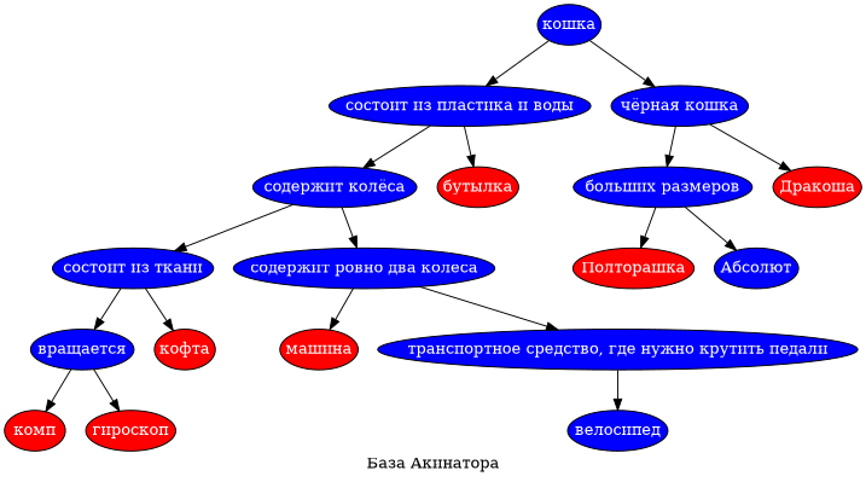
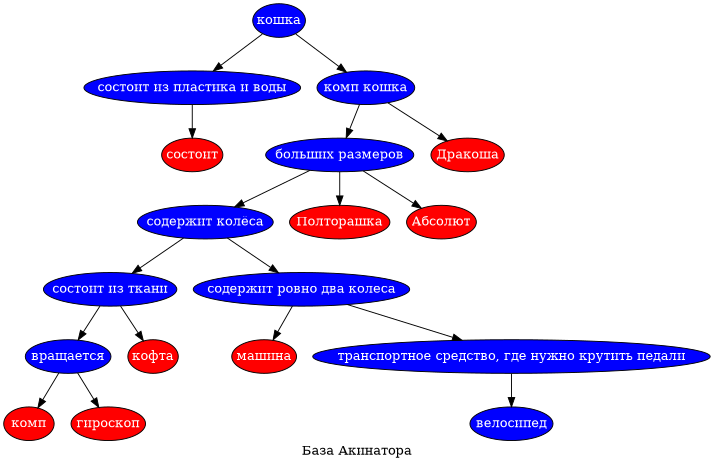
  digraph {
    label="База Акинатора"
    rankdir=TB
    node [fillcolor=blue fontcolor="#FFFFFF" margin=0.01 shape=ellipse style=filled]
    n1 [label="кошка"]
    n2 [label="состоит из пластика и воды"]
-   n3 [label="чёрная кошка"]
+   n3 [label="комп кошка"]
    n4 [label="содержит колёса"]
-   n5 [fillcolor=red label="бутылка"]
+   n5 [fillcolor=red label="состоит"]
    n6 [label="больших размеров"]
    n7 [fillcolor=red label="Дракоша"]
    n8 [label="состоит из ткани"]
    n9 [label="содержит ровно два колеса"]
    n10 [label="вращается"]
    n11 [fillcolor=red label="кофта"]
    n12 [fillcolor=red label="машина"]
    n13 [label="транспортное средство, где нужно крутить педали"]
    n14 [fillcolor=red label="комп"]
    n15 [fillcolor=red label="гироскоп"]
    n16 [label="велосипед"]
    n17 [fillcolor=red label="Полторашка"]
-   n18 [label="Абсолют"]
+   n18 [fillcolor=red label="Абсолют"]
    n1 -> n2
    n1 -> n3
-   n2 -> n4
+   n6 -> n4
    n2 -> n5
    n3 -> n6
    n3 -> n7
    n4 -> n8
    n4 -> n9
    n6 -> n17
    n6 -> n18
    n8 -> n10
    n8 -> n11
    n9 -> n12
    n9 -> n13
    n10 -> n14
    n10 -> n15
    n13 -> n16
  }
